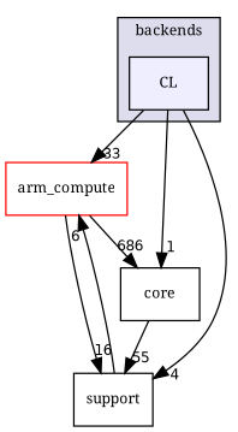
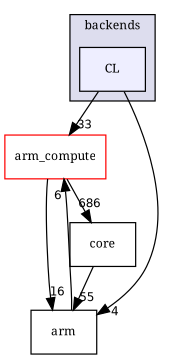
  digraph {
    compound=true
    fontname="Noto Serif"
    node [fillcolor=white fontname="Noto Serif" fontsize=10 shape=box style=filled]
    edge [fontname="Noto Serif" labeldistance=1.5 labelfontname=Helvetica labelfontsize=10]
    n1 [fillcolor="#eeeeff" label=CL pencolor=black]
    n2 [color=red label=arm_compute]
-   n3 [label=support fillcolor="" style=""]
+   n3 [label=arm fillcolor="" style=""]
    n4 [color=black label=core]
    subgraph cluster_1 {
      bgcolor="#ddddee"
      fontsize=10
      label=backends
      pencolor=black
      n1
    }
    n1 -> n2 [headlabel=33]
    n1 -> n3 [headlabel=4]
-   n1 -> n4 [headlabel=1]
    n2 -> n3 [headlabel=16]
    n2 -> n4 [headlabel=686]
    n3 -> n2 [headlabel=6]
    n4 -> n3 [headlabel=55]
  }
